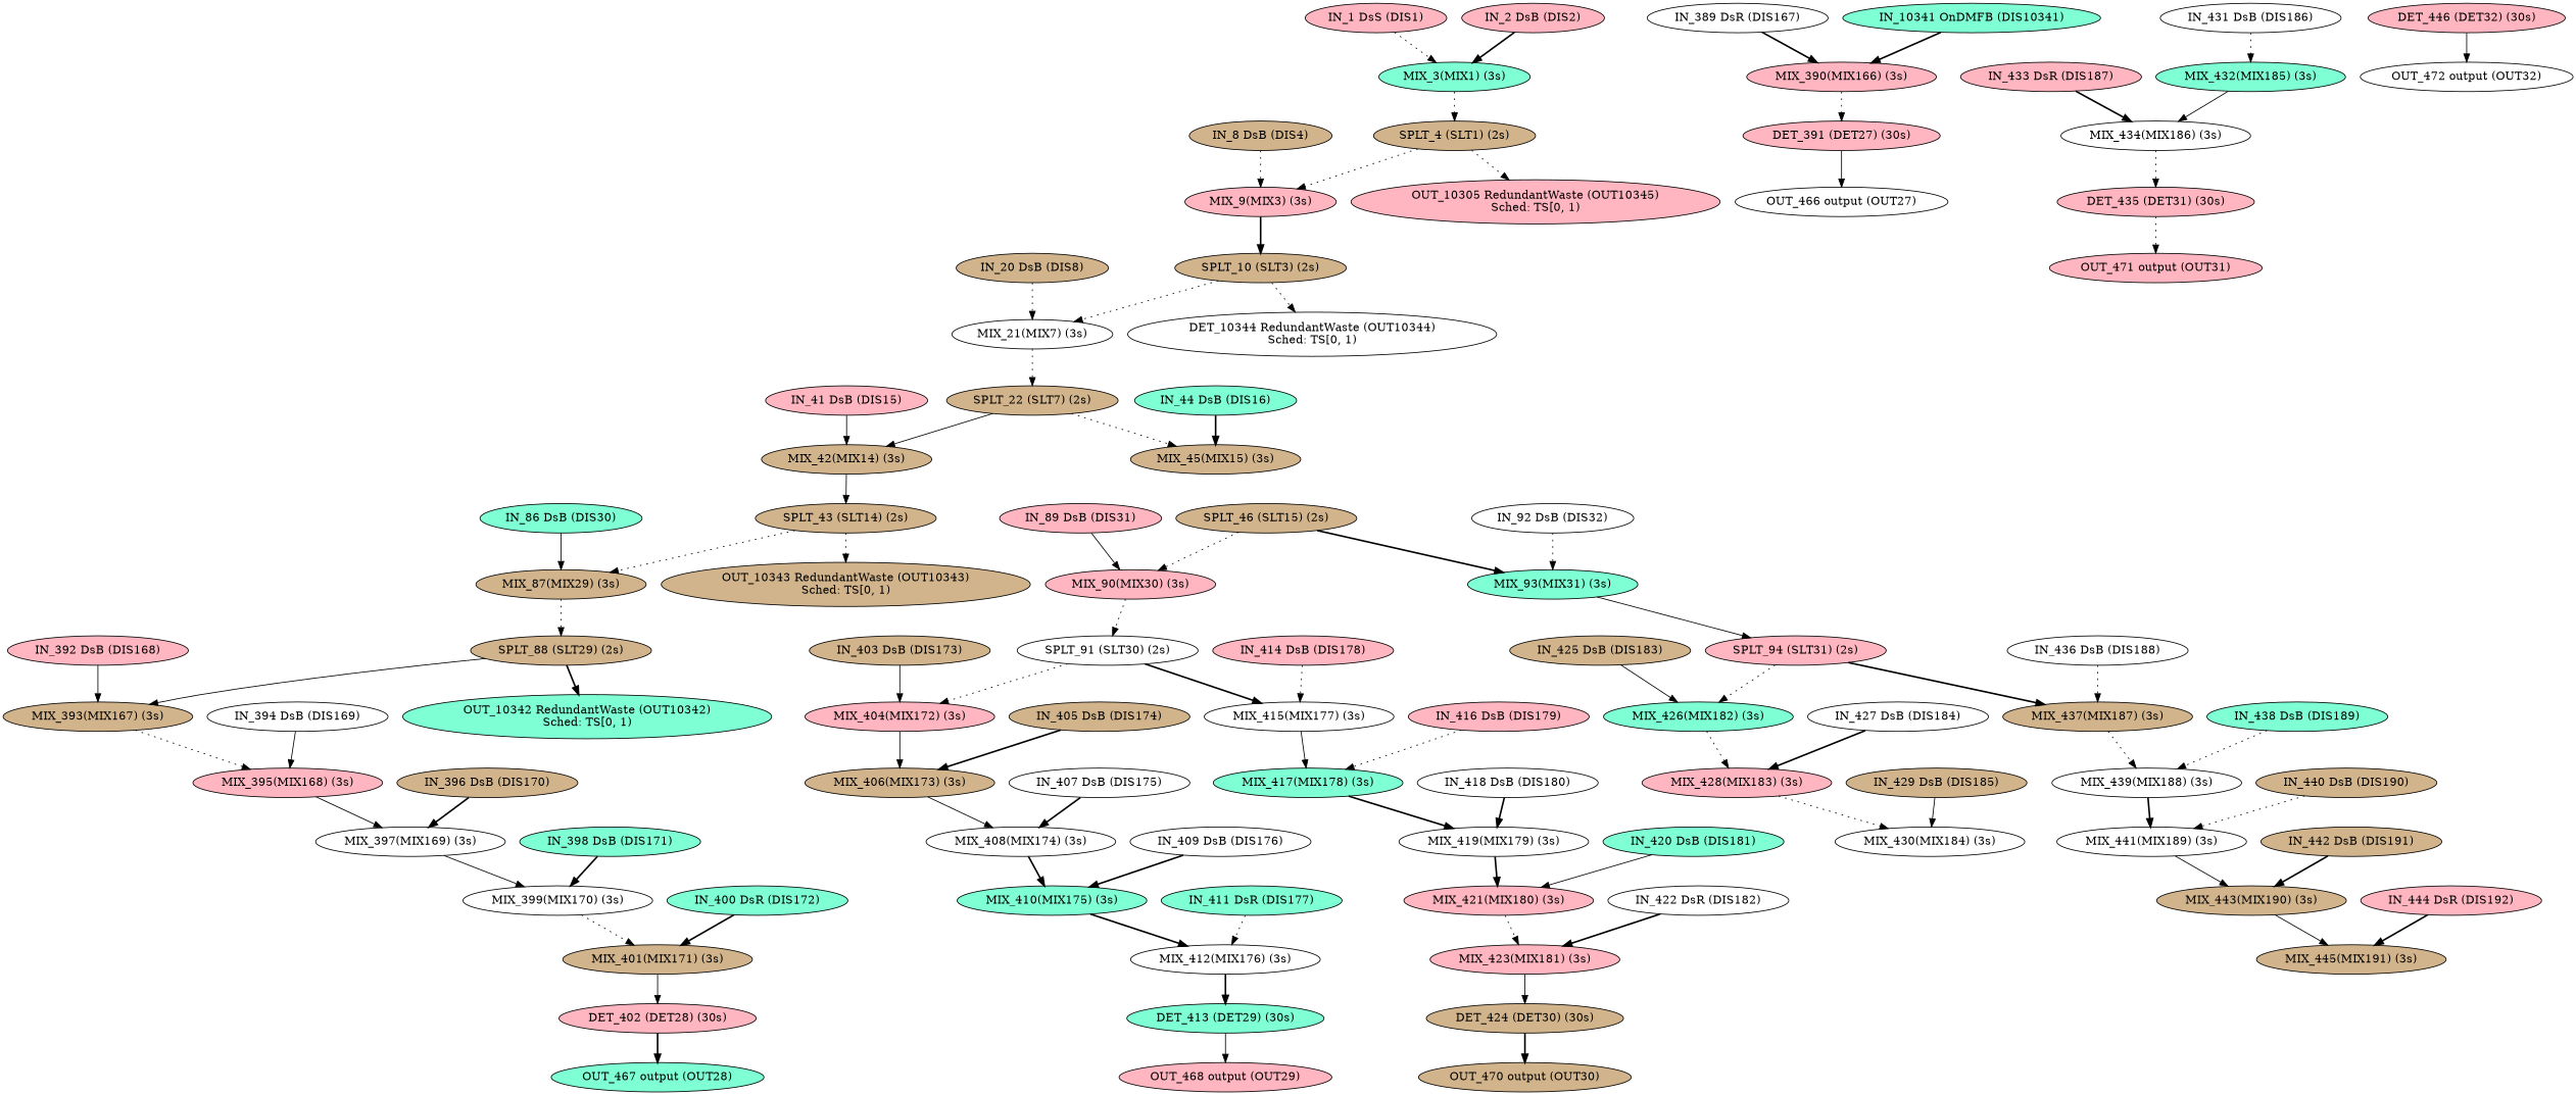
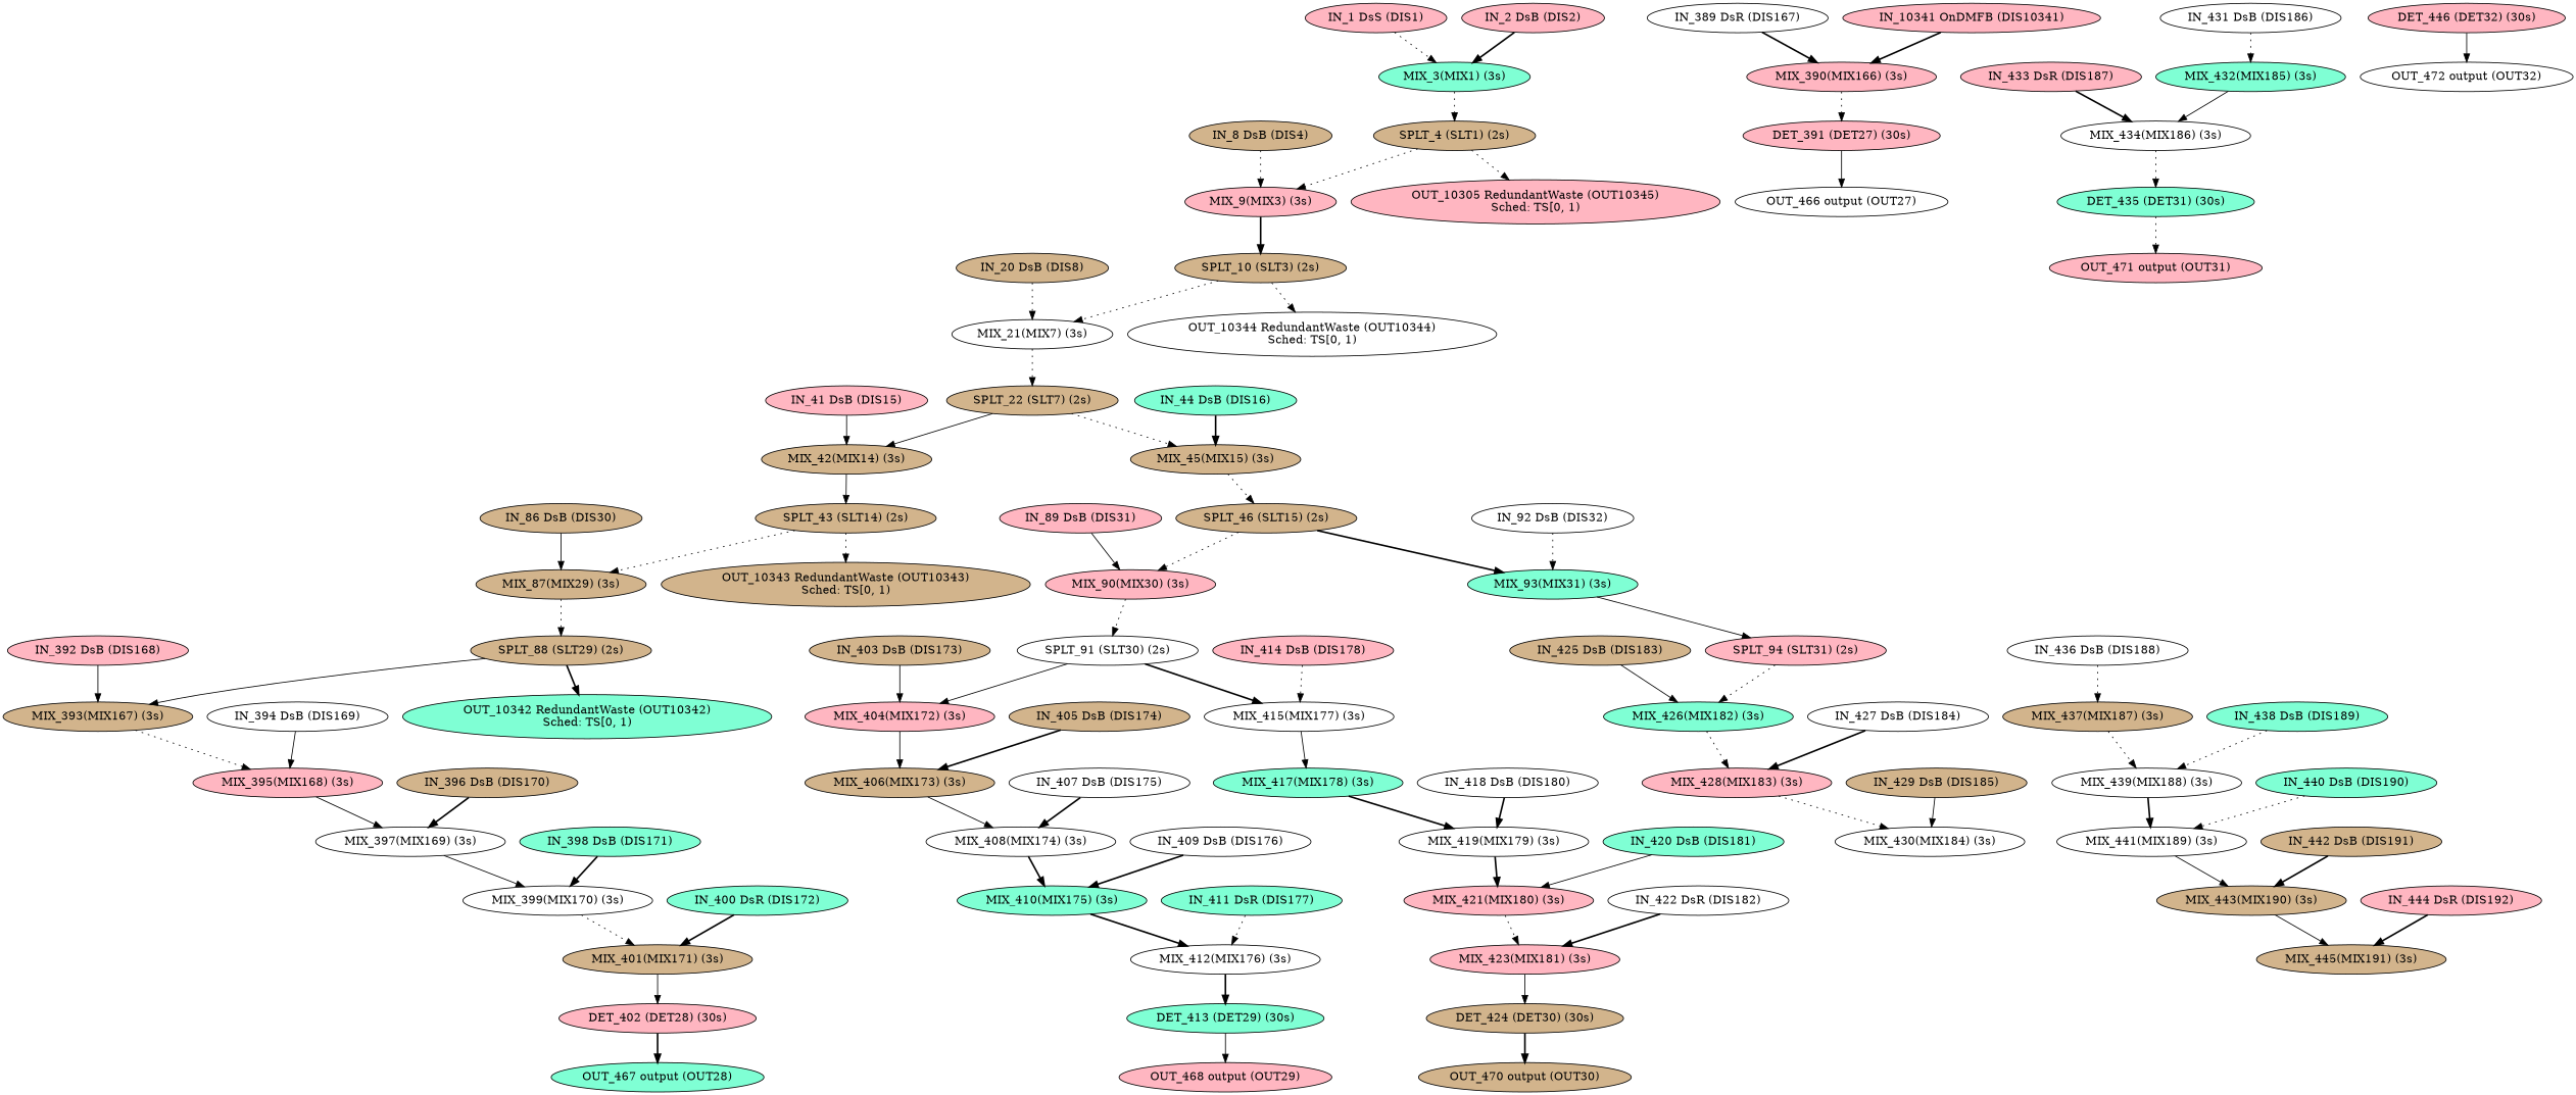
  digraph {
    node [fillcolor=tan style=filled]
    edge [style=dotted]
    n1 [fillcolor=lightpink label="IN_1 DsS (DIS1)\n"]
    n2 [fillcolor=aquamarine label="MIX_3(MIX1) (3s)\n"]
    n3 [label="SPLT_4 (SLT1) (2s)\n"]
    n4 [fillcolor=lightpink label="MIX_9(MIX3) (3s)\n"]
    n5 [fillcolor=lightpink label="OUT_10305 RedundantWaste (OUT10345)\nSched: TS[0, 1)\n"]
    n6 [fillcolor=lightpink label="IN_2 DsB (DIS2)\n"]
    n7 [label="SPLT_10 (SLT3) (2s)\n"]
    n8 [fillcolor=white label="MIX_21(MIX7) (3s)\n"]
-   n9 [fillcolor=white label="DET_10344 RedundantWaste (OUT10344)\nSched: TS[0, 1)\n"]
+   n9 [fillcolor=white label="OUT_10344 RedundantWaste (OUT10344)\nSched: TS[0, 1)\n"]
    n10 [label="IN_8 DsB (DIS4)\n"]
    n11 [label="SPLT_22 (SLT7) (2s)\n"]
    n12 [label="MIX_42(MIX14) (3s)\n"]
    n13 [label="MIX_45(MIX15) (3s)\n"]
    n14 [label="IN_20 DsB (DIS8)\n"]
    n15 [label="SPLT_43 (SLT14) (2s)\n"]
    n16 [label="SPLT_46 (SLT15) (2s)\n"]
    n17 [label="MIX_87(MIX29) (3s)\n"]
    n18 [label="OUT_10343 RedundantWaste (OUT10343)\nSched: TS[0, 1)\n"]
    n19 [fillcolor=lightpink label="MIX_90(MIX30) (3s)\n"]
    n20 [fillcolor=aquamarine label="MIX_93(MIX31) (3s)\n"]
    n21 [fillcolor=lightpink label="IN_41 DsB (DIS15)\n"]
    n22 [label="SPLT_88 (SLT29) (2s)\n"]
    n23 [label="MIX_393(MIX167) (3s)\n"]
    n24 [fillcolor=aquamarine label="OUT_10342 RedundantWaste (OUT10342)\nSched: TS[0, 1)\n"]
    n25 [fillcolor=aquamarine label="IN_44 DsB (DIS16)\n"]
    n26 [fillcolor=white label="SPLT_91 (SLT30) (2s)\n"]
    n27 [fillcolor=lightpink label="SPLT_94 (SLT31) (2s)\n"]
    n28 [fillcolor=lightpink label="MIX_404(MIX172) (3s)\n"]
    n29 [fillcolor=white label="MIX_415(MIX177) (3s)\n"]
    n30 [fillcolor=aquamarine label="MIX_426(MIX182) (3s)\n"]
    n31 [label="MIX_437(MIX187) (3s)\n"]
-   n32 [fillcolor=aquamarine label="IN_86 DsB (DIS30)\n"]
+   n32 [label="IN_86 DsB (DIS30)\n"]
    n33 [fillcolor=lightpink label="MIX_395(MIX168) (3s)\n"]
    n34 [fillcolor=white label="MIX_397(MIX169) (3s)\n"]
    n35 [fillcolor=lightpink label="IN_89 DsB (DIS31)\n"]
    n36 [label="MIX_406(MIX173) (3s)\n"]
    n37 [fillcolor=aquamarine label="MIX_417(MIX178) (3s)\n"]
    n38 [fillcolor=white label="MIX_408(MIX174) (3s)\n"]
    n39 [fillcolor=white label="MIX_419(MIX179) (3s)\n"]
    n40 [fillcolor=white label="IN_92 DsB (DIS32)\n"]
    n41 [fillcolor=lightpink label="MIX_428(MIX183) (3s)\n"]
    n42 [fillcolor=white label="MIX_439(MIX188) (3s)\n"]
    n43 [fillcolor=white label="MIX_430(MIX184) (3s)\n"]
    n44 [fillcolor=white label="MIX_441(MIX189) (3s)\n"]
    n45 [fillcolor=white label="IN_389 DsR (DIS167)\n"]
    n46 [fillcolor=lightpink label="MIX_390(MIX166) (3s)\n"]
    n47 [fillcolor=lightpink label="DET_391 (DET27) (30s)\n"]
    n48 [fillcolor=white label="OUT_466 output (OUT27)\n"]
    n49 [fillcolor=lightpink label="IN_392 DsB (DIS168)\n"]
    n50 [fillcolor=white label="MIX_399(MIX170) (3s)\n"]
    n51 [fillcolor=white label="IN_394 DsB (DIS169)\n"]
    n52 [label="MIX_401(MIX171) (3s)\n"]
    n53 [label="IN_396 DsB (DIS170)\n"]
    n54 [fillcolor=lightpink label="DET_402 (DET28) (30s)\n"]
    n55 [fillcolor=aquamarine label="IN_398 DsB (DIS171)\n"]
    n56 [fillcolor=aquamarine label="OUT_467 output (OUT28)\n"]
    n57 [fillcolor=aquamarine label="IN_400 DsR (DIS172)\n"]
    n58 [label="IN_403 DsB (DIS173)\n"]
    n59 [fillcolor=aquamarine label="MIX_410(MIX175) (3s)\n"]
    n60 [label="IN_405 DsB (DIS174)\n"]
    n61 [fillcolor=white label="MIX_412(MIX176) (3s)\n"]
    n62 [fillcolor=white label="IN_407 DsB (DIS175)\n"]
    n63 [fillcolor=aquamarine label="DET_413 (DET29) (30s)\n"]
    n64 [fillcolor=white label="IN_409 DsB (DIS176)\n"]
    n65 [fillcolor=lightpink label="OUT_468 output (OUT29)\n"]
    n66 [fillcolor=aquamarine label="IN_411 DsR (DIS177)\n"]
    n67 [fillcolor=lightpink label="IN_414 DsB (DIS178)\n"]
    n68 [fillcolor=lightpink label="MIX_421(MIX180) (3s)\n"]
-   n69 [fillcolor=lightpink label="IN_416 DsB (DIS179)\n"]
    n70 [fillcolor=lightpink label="MIX_423(MIX181) (3s)\n"]
    n71 [fillcolor=white label="IN_418 DsB (DIS180)\n"]
    n72 [label="DET_424 (DET30) (30s)\n"]
    n73 [fillcolor=aquamarine label="IN_420 DsB (DIS181)\n"]
    n74 [label="OUT_470 output (OUT30)\n"]
    n75 [fillcolor=white label="IN_422 DsR (DIS182)\n"]
    n76 [label="IN_425 DsB (DIS183)\n"]
    n77 [fillcolor=white label="IN_427 DsB (DIS184)\n"]
    n78 [fillcolor=aquamarine label="MIX_432(MIX185) (3s)\n"]
    n79 [fillcolor=white label="MIX_434(MIX186) (3s)\n"]
    n80 [label="IN_429 DsB (DIS185)\n"]
-   n81 [fillcolor=lightpink label="DET_435 (DET31) (30s)\n"]
+   n81 [fillcolor=aquamarine label="DET_435 (DET31) (30s)\n"]
    n82 [fillcolor=white label="IN_431 DsB (DIS186)\n"]
    n83 [fillcolor=lightpink label="OUT_471 output (OUT31)\n"]
    n84 [fillcolor=lightpink label="IN_433 DsR (DIS187)\n"]
    n85 [fillcolor=white label="IN_436 DsB (DIS188)\n"]
    n86 [label="MIX_443(MIX190) (3s)\n"]
    n87 [fillcolor=aquamarine label="IN_438 DsB (DIS189)\n"]
    n88 [label="MIX_445(MIX191) (3s)\n"]
-   n89 [label="IN_440 DsB (DIS190)\n"]
+   n89 [fillcolor=aquamarine label="IN_440 DsB (DIS190)\n"]
    n90 [label="IN_442 DsB (DIS191)\n"]
    n91 [fillcolor=lightpink label="DET_446 (DET32) (30s)\n"]
    n92 [fillcolor=white label="OUT_472 output (OUT32)\n"]
    n93 [fillcolor=lightpink label="IN_444 DsR (DIS192)\n"]
-   n94 [fillcolor=aquamarine label="IN_10341 OnDMFB (DIS10341)\n"]
+   n94 [fillcolor=lightpink label="IN_10341 OnDMFB (DIS10341)\n"]
    n1 -> n2
    n2 -> n3
    n3 -> n4
    n3 -> n5
    n4 -> n7 [style=bold]
    n6 -> n2 [style=bold]
    n7 -> n8
    n7 -> n9
    n8 -> n11
    n10 -> n4
    n11 -> n12 [style=solid]
    n11 -> n13
    n12 -> n15 [style=solid]
+   n13 -> n16
    n14 -> n8
    n15 -> n17
    n15 -> n18
    n16 -> n19
    n16 -> n20 [style=bold]
    n17 -> n22
    n19 -> n26
    n20 -> n27 [style=solid]
    n21 -> n12 [style=solid]
    n22 -> n23 [style=solid]
    n22 -> n24 [style=bold]
    n23 -> n33
    n25 -> n13 [style=bold]
-   n26 -> n28
+   n26 -> n28 [style=solid]
    n26 -> n29 [style=bold]
    n27 -> n30
-   n27 -> n31 [style=bold]
    n28 -> n36 [style=solid]
    n29 -> n37 [style=solid]
    n30 -> n41
    n31 -> n42
    n32 -> n17 [style=solid]
    n33 -> n34 [style=solid]
    n34 -> n50 [style=solid]
    n35 -> n19 [style=solid]
    n36 -> n38 [style=solid]
    n37 -> n39 [style=bold]
    n38 -> n59 [style=bold]
    n39 -> n68 [style=bold]
    n40 -> n20
    n41 -> n43
    n42 -> n44 [style=bold]
    n44 -> n86 [style=solid]
    n45 -> n46 [style=bold]
    n46 -> n47
    n47 -> n48 [style=solid]
    n49 -> n23 [style=solid]
    n50 -> n52
    n51 -> n33 [style=solid]
    n52 -> n54 [style=solid]
    n53 -> n34 [style=bold]
    n54 -> n56 [style=bold]
    n55 -> n50 [style=bold]
    n57 -> n52 [style=bold]
    n58 -> n28 [style=solid]
    n59 -> n61 [style=bold]
    n60 -> n36 [style=bold]
    n61 -> n63 [style=bold]
    n62 -> n38 [style=bold]
    n63 -> n65 [style=solid]
    n64 -> n59 [style=bold]
    n66 -> n61
    n67 -> n29
    n68 -> n70
-   n69 -> n37
    n70 -> n72 [style=solid]
    n71 -> n39 [style=bold]
    n72 -> n74 [style=bold]
    n73 -> n68 [style=solid]
    n75 -> n70 [style=bold]
    n76 -> n30 [style=solid]
    n77 -> n41 [style=bold]
    n78 -> n79 [style=solid]
    n79 -> n81
    n80 -> n43 [style=solid]
    n81 -> n83
    n82 -> n78
    n84 -> n79 [style=bold]
    n85 -> n31
    n86 -> n88 [style=solid]
    n87 -> n42
    n89 -> n44
    n90 -> n86 [style=bold]
    n91 -> n92 [style=solid]
    n93 -> n88 [style=bold]
    n94 -> n46 [style=bold]
  }
